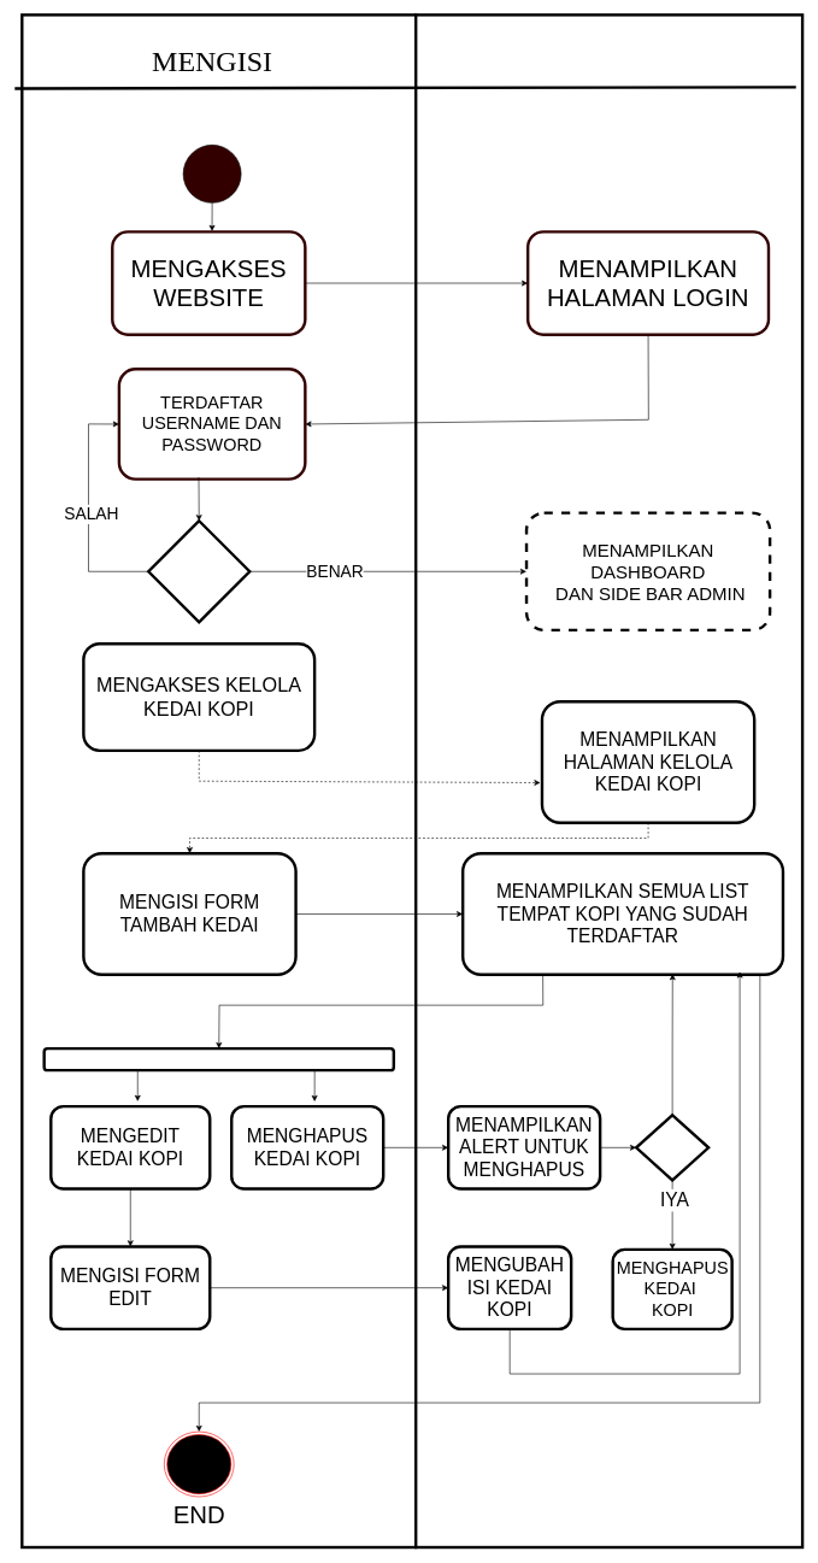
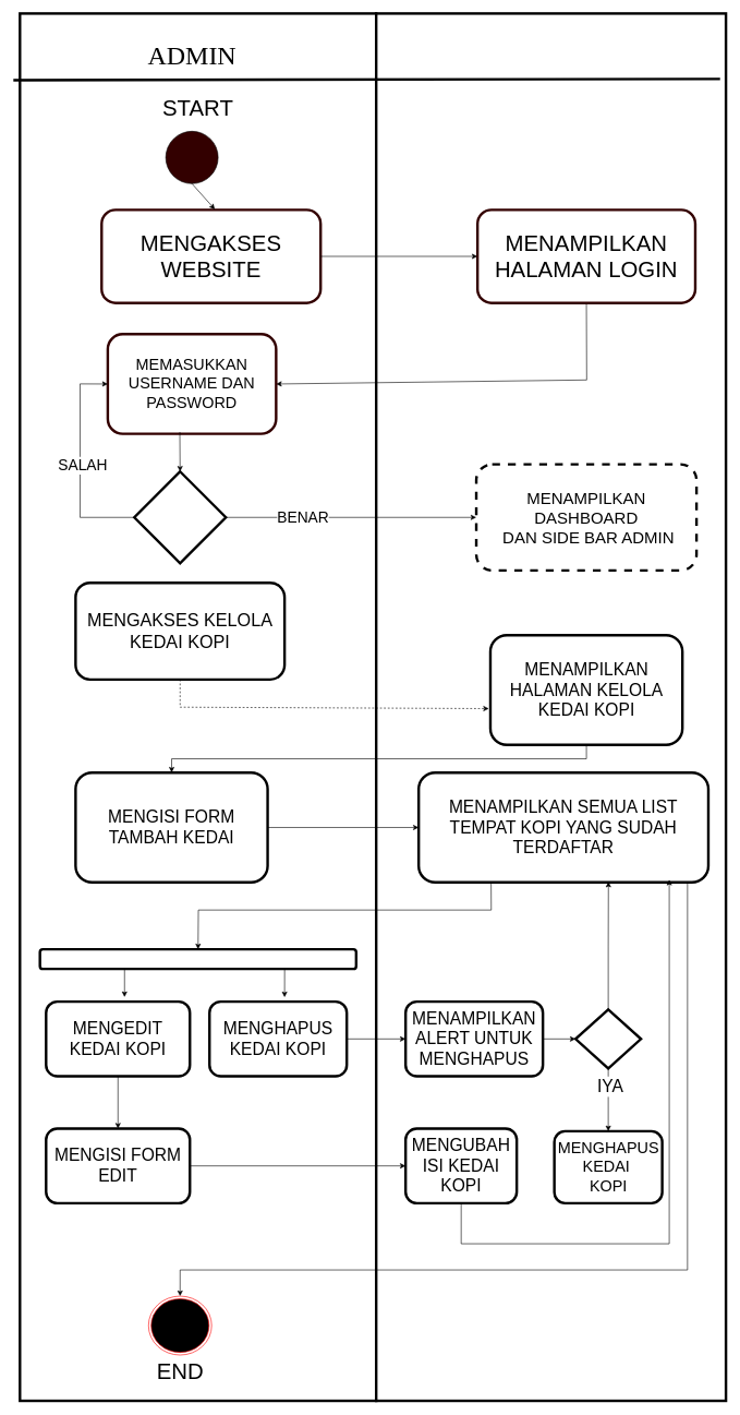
  <mxCell id="0" />
  <mxCell id="1" parent="0" />
  <mxCell id="2" value="" style="rounded=0;whiteSpace=wrap;html=1;strokeWidth=4;movable=1;resizable=1;rotatable=1;deletable=1;editable=1;locked=0;connectable=1;" parent="1" vertex="1"><mxGeometry x="30" y="20" width="545" height="2120" as="geometry" /></mxCell>
  <mxCell id="3" value="" style="rounded=0;whiteSpace=wrap;html=1;strokeWidth=4;movable=1;resizable=1;rotatable=1;deletable=1;editable=1;locked=0;connectable=1;" parent="1" vertex="1"><mxGeometry x="575" y="20" width="535" height="2120" as="geometry" /></mxCell>
  <mxCell id="4" value="" style="endArrow=none;html=1;rounded=0;exitX=0.003;exitY=0.114;exitDx=0;exitDy=0;exitPerimeter=0;entryX=1.005;entryY=0.113;entryDx=0;entryDy=0;entryPerimeter=0;strokeWidth=4;" parent="1" edge="1"><mxGeometry width="50" height="50" relative="1" as="geometry"><mxPoint x="20.005" y="121.82" as="sourcePoint" /><mxPoint x="1101.045" y="120" as="targetPoint" /></mxGeometry></mxCell>
- <mxCell id="5" value="&lt;font style=&quot;font-size: 40px;&quot; face=&quot;Times New Roman&quot;&gt;MENGISI&lt;/font&gt;" style="text;html=1;align=center;verticalAlign=middle;whiteSpace=wrap;rounded=0;" parent="1" vertex="1"><mxGeometry x="195.63" y="70" width="195" height="30" as="geometry" /></mxCell>
+ <mxCell id="5" value="&lt;font style=&quot;font-size: 40px;&quot; face=&quot;Times New Roman&quot;&gt;ADMIN&lt;/font&gt;" style="text;html=1;align=center;verticalAlign=middle;whiteSpace=wrap;rounded=0;" parent="1" vertex="1"><mxGeometry x="195.63" y="70" width="195" height="30" as="geometry" /></mxCell>
  <mxCell id="6" value="" style="rhombus;whiteSpace=wrap;html=1;strokeWidth=4;" parent="1" vertex="1"><mxGeometry x="205" y="720" width="140" height="140" as="geometry" /></mxCell>
  <mxCell id="7" value="" style="endArrow=classic;html=1;rounded=0;exitX=1;exitY=0.5;exitDx=0;exitDy=0;entryX=0;entryY=0.5;entryDx=0;entryDy=0;" parent="1" source="6" target="9" edge="1"><mxGeometry width="50" height="50" relative="1" as="geometry"><mxPoint x="380" y="732.28" as="sourcePoint" /><mxPoint x="720" y="802.28" as="targetPoint" /></mxGeometry></mxCell>
  <mxCell id="8" value="&lt;font style=&quot;font-size: 23px;&quot;&gt;BENAR&lt;/font&gt;" style="edgeLabel;html=1;align=center;verticalAlign=middle;resizable=0;points=[];" parent="7" vertex="1" connectable="0"><mxGeometry x="-0.497" y="-1" relative="1" as="geometry"><mxPoint x="21" y="-1" as="offset" /></mxGeometry></mxCell>
  <mxCell id="9" value="&lt;font style=&quot;font-size: 25px;&quot;&gt;MENAMPILKAN DASHBOARD&lt;/font&gt;&lt;div&gt;&lt;font style=&quot;font-size: 25px;&quot;&gt;&amp;nbsp;DAN SIDE BAR ADMIN&lt;/font&gt;&lt;/div&gt;" style="rounded=1;whiteSpace=wrap;html=1;strokeWidth=4;dashed=1;" parent="1" vertex="1"><mxGeometry x="728.12" y="708.86" width="336.88" height="162.28" as="geometry" /></mxCell>
  <mxCell id="10" value="&lt;font style=&quot;font-size: 27px;&quot;&gt;MENGAKSES KELOLA KEDAI KOPI&lt;/font&gt;" style="rounded=1;whiteSpace=wrap;html=1;strokeWidth=4;" parent="1" vertex="1"><mxGeometry x="115.15" y="890" width="319.69" height="147.72" as="geometry" /></mxCell>
- <mxCell id="11" value="&lt;font style=&quot;font-size: 34px;&quot;&gt;MENGAKSES&lt;/font&gt;&lt;div&gt;&lt;font style=&quot;font-size: 34px;&quot;&gt;WEBSITE&lt;/font&gt;&lt;/div&gt;" style="rounded=1;whiteSpace=wrap;html=1;strokeColor=#330000;strokeWidth=4;" parent="1" vertex="1"><mxGeometry x="155" y="320" width="266.87" height="142.28" as="geometry" /></mxCell>
+ <mxCell id="11" value="&lt;font style=&quot;font-size: 34px;&quot;&gt;MENGAKSES&lt;/font&gt;&lt;div&gt;&lt;font style=&quot;font-size: 34px;&quot;&gt;WEBSITE&lt;/font&gt;&lt;/div&gt;" style="rounded=1;whiteSpace=wrap;html=1;strokeColor=#330000;strokeWidth=4;" parent="1" vertex="1"><mxGeometry x="155" y="320" width="335" height="142.28" as="geometry" /></mxCell>
  <mxCell id="12" value="" style="endArrow=classic;html=1;rounded=0;exitX=1;exitY=0.5;exitDx=0;exitDy=0;entryX=0;entryY=0.5;entryDx=0;entryDy=0;" parent="1" source="11" target="23" edge="1"><mxGeometry width="50" height="50" relative="1" as="geometry"><mxPoint x="490" y="472.28" as="sourcePoint" /><mxPoint x="717.81" y="461.14" as="targetPoint" /></mxGeometry></mxCell>
  <mxCell id="13" value="" style="endArrow=classic;html=1;rounded=0;exitX=0.5;exitY=1;exitDx=0;exitDy=0;entryX=1;entryY=0.5;entryDx=0;entryDy=0;" parent="1" source="23" target="14" edge="1"><mxGeometry width="50" height="50" relative="1" as="geometry"><mxPoint x="833.745" y="511.14" as="sourcePoint" /><mxPoint x="608" y="562.28" as="targetPoint" /><Array as="points"><mxPoint x="897" y="580" /></Array></mxGeometry></mxCell>
- <mxCell id="14" value="&lt;font style=&quot;font-size: 24px;&quot;&gt;TERDAFTAR USERNAME DAN PASSWORD&lt;/font&gt;" style="rounded=1;whiteSpace=wrap;html=1;strokeColor=#330000;strokeWidth=4;" parent="1" vertex="1"><mxGeometry x="164.38" y="510" width="257.5" height="152.28" as="geometry" /></mxCell>
+ <mxCell id="14" value="&lt;font style=&quot;font-size: 24px;&quot;&gt;MEMASUKKAN USERNAME DAN PASSWORD&lt;/font&gt;" style="rounded=1;whiteSpace=wrap;html=1;strokeColor=#330000;strokeWidth=4;" parent="1" vertex="1"><mxGeometry x="164.38" y="510" width="257.5" height="152.28" as="geometry" /></mxCell>
  <mxCell id="15" value="" style="endArrow=classic;html=1;rounded=0;exitX=0.428;exitY=0.982;exitDx=0;exitDy=0;entryX=0.5;entryY=0;entryDx=0;entryDy=0;exitPerimeter=0;" parent="1" source="14" target="6" edge="1"><mxGeometry width="50" height="50" relative="1" as="geometry"><mxPoint x="811.88" y="842.28" as="sourcePoint" /><mxPoint x="1019.88" y="842.28" as="targetPoint" /></mxGeometry></mxCell>
  <mxCell id="16" value="" style="endArrow=classic;html=1;rounded=0;exitX=0;exitY=0.5;exitDx=0;exitDy=0;entryX=0;entryY=0.5;entryDx=0;entryDy=0;" parent="1" source="6" edge="1" target="14"><mxGeometry width="50" height="50" relative="1" as="geometry"><mxPoint x="401.88" y="792.28" as="sourcePoint" /><mxPoint x="196" y="662.28" as="targetPoint" /><Array as="points"><mxPoint x="122" y="790" /><mxPoint x="122" y="586" /></Array></mxGeometry></mxCell>
  <mxCell id="17" value="&lt;font style=&quot;font-size: 23px;&quot;&gt;SALAH&lt;/font&gt;" style="edgeLabel;html=1;align=center;verticalAlign=middle;resizable=0;points=[];" parent="16" vertex="1" connectable="0"><mxGeometry x="-0.008" y="-3" relative="1" as="geometry"><mxPoint as="offset" /></mxGeometry></mxCell>
- <mxCell id="18" value="" style="edgeStyle=orthogonalEdgeStyle;rounded=0;orthogonalLoop=1;jettySize=auto;html=1;exitX=0.5;exitY=1;exitDx=0;exitDy=0;dashed=1;" edge="1" parent="1" source="19" target="25"><mxGeometry relative="1" as="geometry" /></mxCell>
+ <mxCell id="18" value="" style="edgeStyle=orthogonalEdgeStyle;rounded=0;orthogonalLoop=1;jettySize=auto;html=1;exitX=0.5;exitY=1;exitDx=0;exitDy=0;" edge="1" parent="1" source="19" target="25"><mxGeometry relative="1" as="geometry" /></mxCell>
  <mxCell id="19" value="&lt;font style=&quot;font-size: 26px;&quot;&gt;MENAMPILKAN HALAMAN KELOLA KEDAI KOPI&lt;/font&gt;" style="whiteSpace=wrap;html=1;rounded=1;strokeWidth=4;" parent="1" vertex="1"><mxGeometry x="749.69" y="970" width="293.75" height="167.72" as="geometry" /></mxCell>
  <mxCell id="20" value="" style="endArrow=classic;html=1;rounded=0;exitX=0.5;exitY=1;exitDx=0;exitDy=0;entryX=-0.008;entryY=0.669;entryDx=0;entryDy=0;entryPerimeter=0;dashed=1;" parent="1" source="10" target="19" edge="1"><mxGeometry width="50" height="50" relative="1" as="geometry"><mxPoint x="889.68" y="1510" as="sourcePoint" /><mxPoint x="951.87" y="1280" as="targetPoint" /><Array as="points"><mxPoint x="275" y="1080" /></Array></mxGeometry></mxCell>
  <mxCell id="21" value="" style="ellipse;whiteSpace=wrap;html=1;aspect=fixed;gradientColor=none;fillColor=#330000;" vertex="1" parent="1"><mxGeometry x="253.13" y="200" width="80" height="80" as="geometry" /></mxCell>
  <mxCell id="22" value="" style="endArrow=classic;html=1;rounded=0;exitX=0.5;exitY=1;exitDx=0;exitDy=0;entryX=0.517;entryY=-0.005;entryDx=0;entryDy=0;entryPerimeter=0;" edge="1" parent="1" source="21" target="11"><mxGeometry width="50" height="50" relative="1" as="geometry"><mxPoint x="250" y="540" as="sourcePoint" /><mxPoint x="293" y="390" as="targetPoint" /></mxGeometry></mxCell>
  <mxCell id="23" value="&lt;span style=&quot;font-size: 34px;&quot;&gt;MENAMPILKAN HALAMAN LOGIN&lt;/span&gt;" style="rounded=1;whiteSpace=wrap;html=1;strokeColor=#330000;strokeWidth=4;" vertex="1" parent="1"><mxGeometry x="730" y="320" width="333.12" height="142.28" as="geometry" /></mxCell>
  <mxCell id="24" value="" style="edgeStyle=orthogonalEdgeStyle;rounded=0;orthogonalLoop=1;jettySize=auto;html=1;" edge="1" parent="1" source="25" target="26"><mxGeometry relative="1" as="geometry" /></mxCell>
  <mxCell id="25" value="&lt;font style=&quot;font-size: 26px;&quot;&gt;MENGISI FORM TAMBAH KEDAI&lt;/font&gt;" style="whiteSpace=wrap;html=1;rounded=1;strokeWidth=4;" vertex="1" parent="1"><mxGeometry x="115.15" y="1180" width="293.75" height="167.72" as="geometry" /></mxCell>
  <mxCell id="26" value="&lt;font style=&quot;font-size: 26px;&quot;&gt;MENAMPILKAN SEMUA LIST TEMPAT KOPI YANG SUDAH TERDAFTAR&lt;/font&gt;" style="whiteSpace=wrap;html=1;rounded=1;strokeWidth=4;" vertex="1" parent="1"><mxGeometry x="640" y="1180" width="443.12" height="167.72" as="geometry" /></mxCell>
  <mxCell id="27" value="" style="whiteSpace=wrap;html=1;rounded=1;strokeWidth=4;" vertex="1" parent="1"><mxGeometry x="60.63" y="1450" width="483.75" height="30" as="geometry" /></mxCell>
  <mxCell id="28" value="" style="endArrow=classic;html=1;rounded=0;exitX=0.25;exitY=1;exitDx=0;exitDy=0;entryX=0.5;entryY=0;entryDx=0;entryDy=0;" edge="1" parent="1" source="26" target="27"><mxGeometry width="50" height="50" relative="1" as="geometry"><mxPoint x="410" y="1590" as="sourcePoint" /><mxPoint x="460" y="1540" as="targetPoint" /><Array as="points"><mxPoint x="751" y="1390" /><mxPoint x="303" y="1390" /></Array></mxGeometry></mxCell>
  <mxCell id="29" value="" style="endArrow=classic;html=1;rounded=0;exitX=0.772;exitY=1.226;exitDx=0;exitDy=0;exitPerimeter=0;" edge="1" parent="1"><mxGeometry width="50" height="50" relative="1" as="geometry"><mxPoint x="434.925" y="1480" as="sourcePoint" /><mxPoint x="434.84" y="1523.22" as="targetPoint" /></mxGeometry></mxCell>
  <mxCell id="30" value="" style="endArrow=classic;html=1;rounded=0;exitX=0.772;exitY=1.226;exitDx=0;exitDy=0;exitPerimeter=0;" edge="1" parent="1"><mxGeometry width="50" height="50" relative="1" as="geometry"><mxPoint x="190" y="1480" as="sourcePoint" /><mxPoint x="190" y="1523" as="targetPoint" /></mxGeometry></mxCell>
  <mxCell id="31" value="" style="edgeStyle=orthogonalEdgeStyle;rounded=0;orthogonalLoop=1;jettySize=auto;html=1;" edge="1" parent="1" source="32" target="42"><mxGeometry relative="1" as="geometry" /></mxCell>
  <mxCell id="32" value="&lt;span style=&quot;font-size: 26px;&quot;&gt;MENGEDIT KEDAI KOPI&lt;/span&gt;" style="whiteSpace=wrap;html=1;rounded=1;strokeWidth=4;" vertex="1" parent="1"><mxGeometry x="70" y="1530" width="220" height="114" as="geometry" /></mxCell>
  <mxCell id="33" value="" style="edgeStyle=orthogonalEdgeStyle;rounded=0;orthogonalLoop=1;jettySize=auto;html=1;" edge="1" parent="1" source="34" target="35"><mxGeometry relative="1" as="geometry" /></mxCell>
  <mxCell id="34" value="&lt;font style=&quot;font-size: 26px;&quot;&gt;MENGHAPUS&lt;/font&gt;&lt;div&gt;&lt;font style=&quot;font-size: 26px;&quot;&gt;KEDAI KOPI&lt;/font&gt;&lt;/div&gt;" style="whiteSpace=wrap;html=1;rounded=1;strokeWidth=4;" vertex="1" parent="1"><mxGeometry x="320" y="1530" width="210" height="114" as="geometry" /></mxCell>
  <mxCell id="35" value="&lt;span style=&quot;font-size: 26px;&quot;&gt;MENAMPILKAN ALERT UNTUK MENGHAPUS&lt;/span&gt;" style="whiteSpace=wrap;html=1;rounded=1;strokeWidth=4;" vertex="1" parent="1"><mxGeometry x="620" y="1530" width="210" height="114" as="geometry" /></mxCell>
  <mxCell id="36" value="" style="edgeStyle=orthogonalEdgeStyle;rounded=0;orthogonalLoop=1;jettySize=auto;html=1;" edge="1" parent="1" source="38" target="44"><mxGeometry relative="1" as="geometry" /></mxCell>
  <mxCell id="37" value="&lt;font style=&quot;font-size: 26px;&quot;&gt;IYA&lt;/font&gt;" style="edgeLabel;html=1;align=center;verticalAlign=middle;resizable=0;points=[];" vertex="1" connectable="0" parent="36"><mxGeometry x="-0.444" y="2" relative="1" as="geometry"><mxPoint as="offset" /></mxGeometry></mxCell>
  <mxCell id="38" value="" style="rhombus;whiteSpace=wrap;html=1;strokeWidth=4;" vertex="1" parent="1"><mxGeometry x="880" y="1542" width="100" height="90" as="geometry" /></mxCell>
  <mxCell id="39" value="" style="edgeStyle=orthogonalEdgeStyle;rounded=0;orthogonalLoop=1;jettySize=auto;html=1;exitX=1;exitY=0.5;exitDx=0;exitDy=0;entryX=0;entryY=0.5;entryDx=0;entryDy=0;" edge="1" parent="1" source="35" target="38"><mxGeometry relative="1" as="geometry"><mxPoint x="850" y="1560" as="sourcePoint" /><mxPoint x="940" y="1560" as="targetPoint" /></mxGeometry></mxCell>
  <mxCell id="40" value="" style="edgeStyle=orthogonalEdgeStyle;rounded=0;orthogonalLoop=1;jettySize=auto;html=1;exitX=0.5;exitY=0;exitDx=0;exitDy=0;entryX=0.655;entryY=0.994;entryDx=0;entryDy=0;entryPerimeter=0;" edge="1" parent="1" source="38" target="26"><mxGeometry relative="1" as="geometry"><mxPoint x="920" y="1450" as="sourcePoint" /><mxPoint x="970" y="1450" as="targetPoint" /></mxGeometry></mxCell>
  <mxCell id="41" value="" style="edgeStyle=orthogonalEdgeStyle;rounded=0;orthogonalLoop=1;jettySize=auto;html=1;" edge="1" parent="1" source="42" target="43"><mxGeometry relative="1" as="geometry" /></mxCell>
  <mxCell id="42" value="&lt;font style=&quot;font-size: 26px;&quot;&gt;MENGISI FORM EDIT&lt;/font&gt;" style="whiteSpace=wrap;html=1;rounded=1;strokeWidth=4;" vertex="1" parent="1"><mxGeometry x="70" y="1724" width="220" height="114" as="geometry" /></mxCell>
  <mxCell id="43" value="&lt;font style=&quot;font-size: 26px;&quot;&gt;MENGUBAH ISI KEDAI KOPI&lt;/font&gt;" style="whiteSpace=wrap;html=1;rounded=1;strokeWidth=4;" vertex="1" parent="1"><mxGeometry x="620" y="1724" width="170" height="114" as="geometry" /></mxCell>
  <mxCell id="44" value="&lt;font style=&quot;font-size: 24px;&quot;&gt;MENGHAPUS KEDAI&amp;nbsp;&lt;/font&gt;&lt;div&gt;&lt;font style=&quot;font-size: 24px;&quot;&gt;KOPI&lt;/font&gt;&lt;/div&gt;" style="rounded=1;whiteSpace=wrap;html=1;strokeWidth=4;" vertex="1" parent="1"><mxGeometry x="847.5" y="1728" width="165" height="110" as="geometry" /></mxCell>
  <mxCell id="45" value="" style="edgeStyle=orthogonalEdgeStyle;rounded=0;orthogonalLoop=1;jettySize=auto;html=1;exitX=0.5;exitY=1;exitDx=0;exitDy=0;entryX=0.865;entryY=0.976;entryDx=0;entryDy=0;entryPerimeter=0;" edge="1" parent="1" source="43" target="26"><mxGeometry relative="1" as="geometry"><mxPoint x="720" y="1860" as="sourcePoint" /><mxPoint x="1050" y="1860" as="targetPoint" /><Array as="points"><mxPoint x="705" y="1900" /><mxPoint x="1023" y="1900" /></Array></mxGeometry></mxCell>
+ <mxCell id="46" value="&lt;font style=&quot;font-size: 34px;&quot;&gt;START&lt;/font&gt;" style="text;html=1;align=center;verticalAlign=middle;whiteSpace=wrap;rounded=0;" vertex="1" parent="1"><mxGeometry x="239.06" y="150" width="126.87" height="30" as="geometry" /></mxCell>
  <mxCell id="47" value="" style="ellipse;html=1;shape=endState;fillColor=#000000;strokeColor=#ff0000;" vertex="1" parent="1"><mxGeometry x="226.71" y="1980" width="96.56" height="90" as="geometry" /></mxCell>
  <mxCell id="48" value="" style="edgeStyle=orthogonalEdgeStyle;rounded=0;orthogonalLoop=1;jettySize=auto;html=1;exitX=0.928;exitY=0.999;exitDx=0;exitDy=0;entryX=0.5;entryY=0;entryDx=0;entryDy=0;exitPerimeter=0;" edge="1" parent="1" source="26" target="47"><mxGeometry relative="1" as="geometry"><mxPoint x="990" y="2145" as="sourcePoint" /><mxPoint x="990" y="1950" as="targetPoint" /><Array as="points"><mxPoint x="1051" y="1940" /><mxPoint x="275" y="1940" /></Array></mxGeometry></mxCell>
  <mxCell id="49" value="&lt;font style=&quot;font-size: 34px;&quot;&gt;END&lt;/font&gt;" style="text;html=1;align=center;verticalAlign=middle;whiteSpace=wrap;rounded=0;" vertex="1" parent="1"><mxGeometry x="211.56" y="2080" width="126.87" height="30" as="geometry" /></mxCell>
